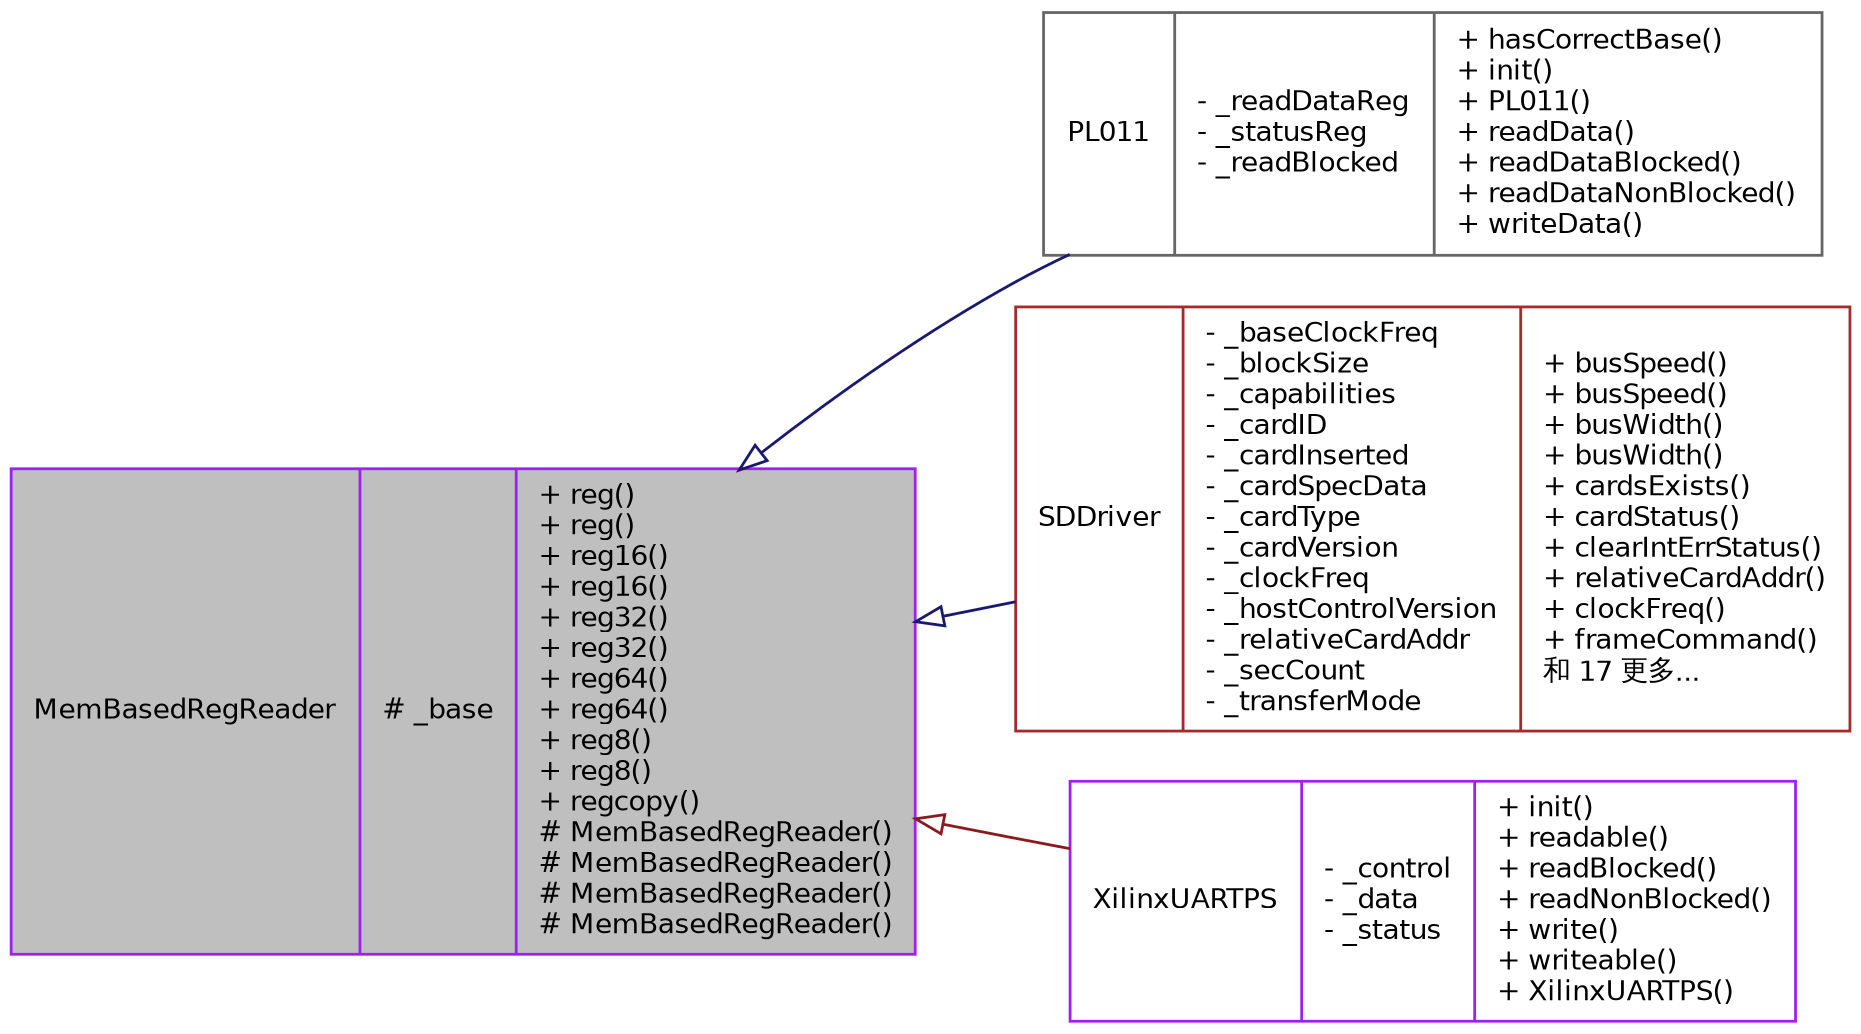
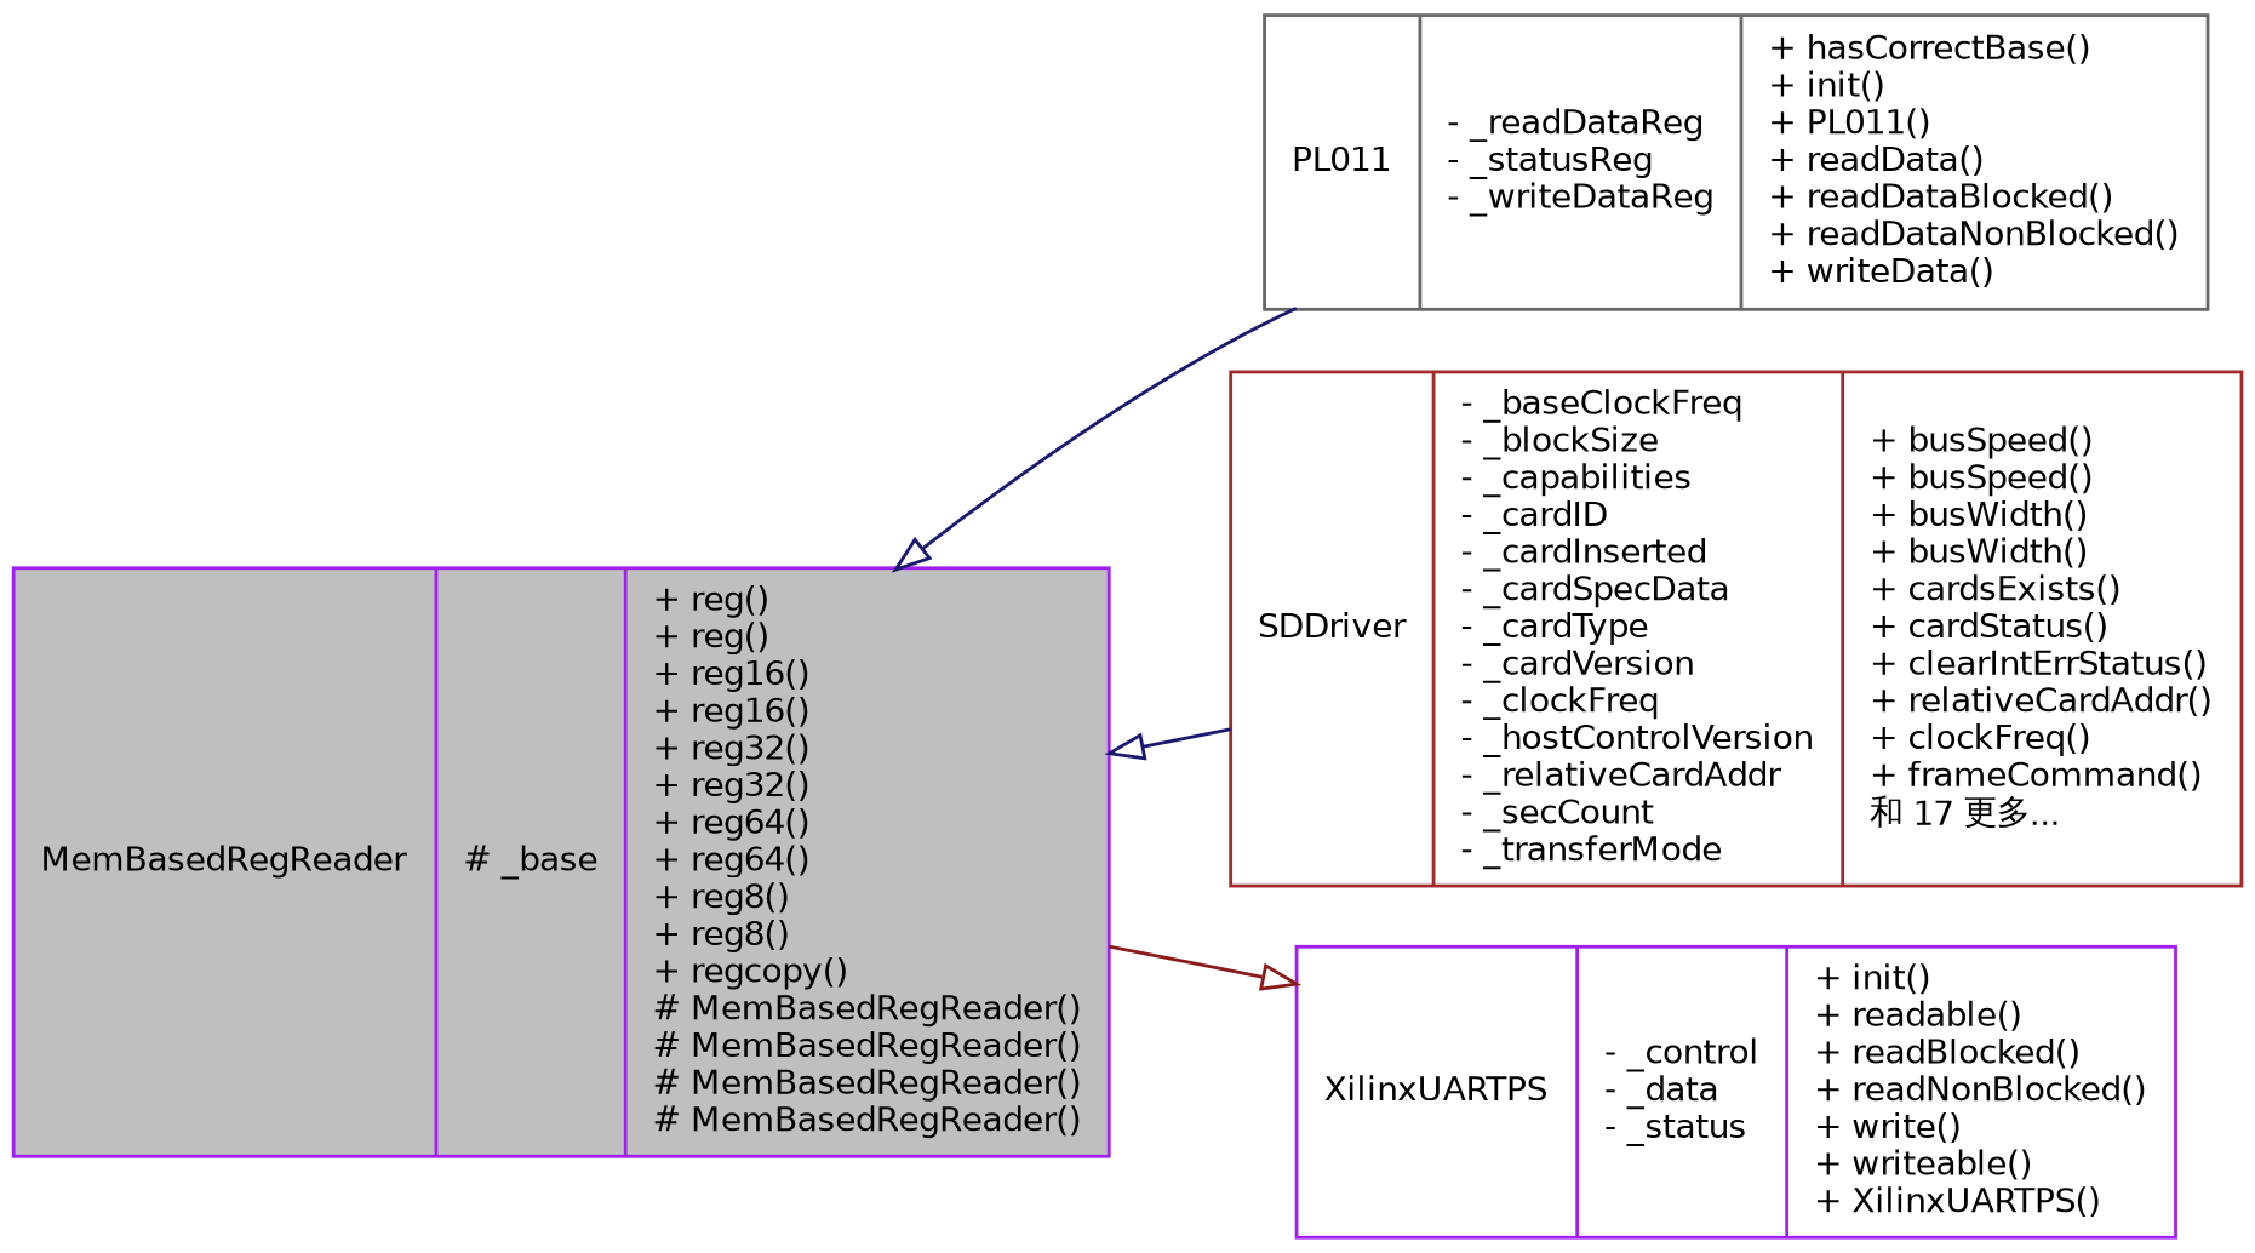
  digraph {
    rankdir=LR
    node [color=purple fillcolor=white fontname=Helvetica fontsize=10 shape=record style=filled]
    edge [arrowtail=onormal color=midnightblue dir=back fontname=Helvetica fontsize=10 labelfontname=Helvetica labelfontsize=10 style=solid]
    n1 [fillcolor=grey75 fontcolor=black height=0.2 label="{MemBasedRegReader\n|# _base\l|+ reg()\l+ reg()\l+ reg16()\l+ reg16()\l+ reg32()\l+ reg32()\l+ reg64()\l+ reg64()\l+ reg8()\l+ reg8()\l+ regcopy()\l# MemBasedRegReader()\l# MemBasedRegReader()\l# MemBasedRegReader()\l# MemBasedRegReader()\l}" width=0.4]
-   n2 [color=gray40 height=0.2 label="{PL011\n|- _readDataReg\l- _statusReg\l- _readBlocked\l|+ hasCorrectBase()\l+ init()\l+ PL011()\l+ readData()\l+ readDataBlocked()\l+ readDataNonBlocked()\l+ writeData()\l}" width=0.4]
+   n2 [color=gray40 height=0.2 label="{PL011\n|- _readDataReg\l- _statusReg\l- _writeDataReg\l|+ hasCorrectBase()\l+ init()\l+ PL011()\l+ readData()\l+ readDataBlocked()\l+ readDataNonBlocked()\l+ writeData()\l}" width=0.4]
    n3 [color=brown height=0.2 label="{SDDriver\n|- _baseClockFreq\l- _blockSize\l- _capabilities\l- _cardID\l- _cardInserted\l- _cardSpecData\l- _cardType\l- _cardVersion\l- _clockFreq\l- _hostControlVersion\l- _relativeCardAddr\l- _secCount\l- _transferMode\l|+ busSpeed()\l+ busSpeed()\l+ busWidth()\l+ busWidth()\l+ cardsExists()\l+ cardStatus()\l+ clearIntErrStatus()\l+ relativeCardAddr()\l+ clockFreq()\l+ frameCommand()\l和 17 更多...\l}" width=0.4]
    n4 [height=0.2 label="{XilinxUARTPS\n|- _control\l- _data\l- _status\l|+ init()\l+ readable()\l+ readBlocked()\l+ readNonBlocked()\l+ write()\l+ writeable()\l+ XilinxUARTPS()\l}" width=0.4]
    n1 -> n2
    n1 -> n3
-   n1 -> n4 [color=firebrick4]
+   n4 -> n1 [color=firebrick4]
  }
